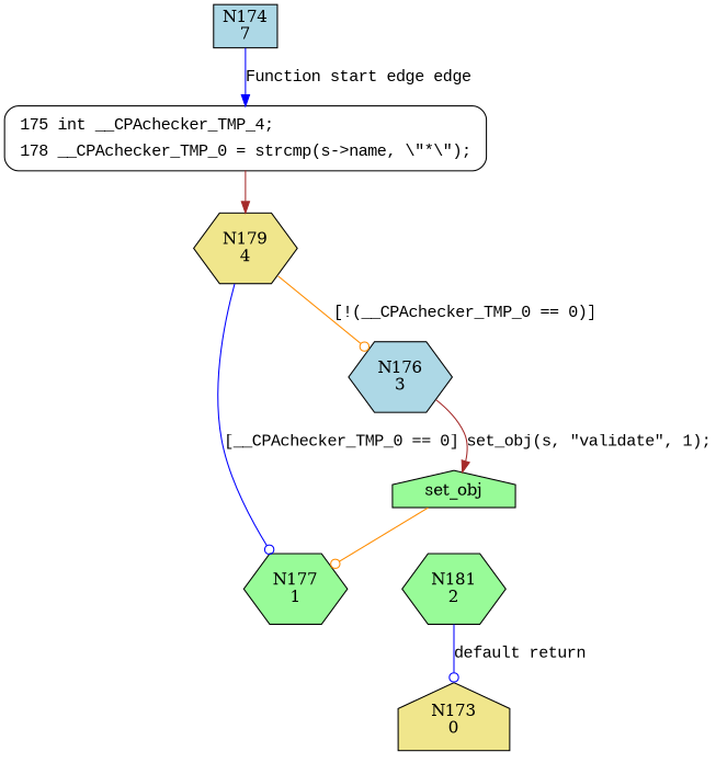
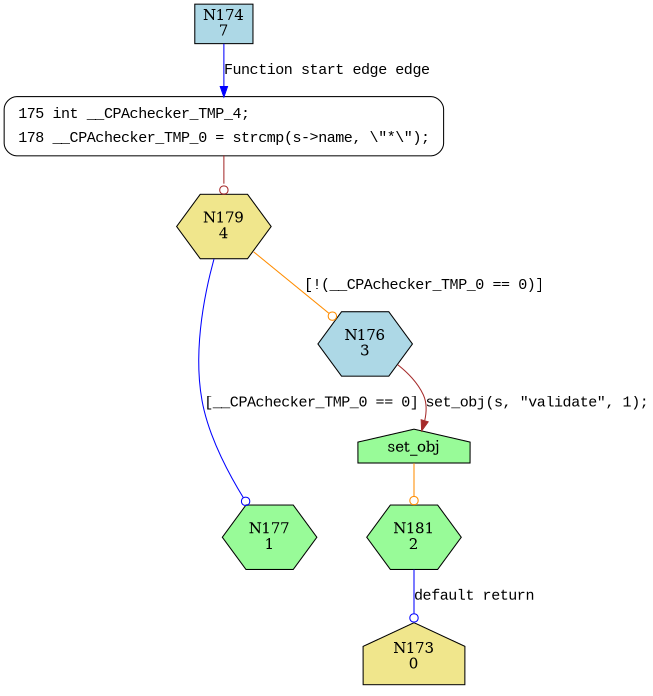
  digraph {
    node [fillcolor=palegreen shape=hexagon style=filled]
    edge [arrowhead=odot color=blue fontname="Courier New"]
    n1 [fillcolor=lightblue label="N174\n7" shape=box]
    n2 [fillcolor=white fontname="Courier New" label=<<table border="0" cellborder="0" cellpadding="3" bgcolor="white"><tr><td align="right">175</td><td align="left">int __CPAchecker_TMP_4;</td></tr><tr><td align="right">178</td><td align="left">__CPAchecker_TMP_0 = strcmp(s-&gt;name, \"*\");</td></tr></table>> penwidth=1 shape=Mrecord style="filled,bold"]
    n3 [fillcolor=khaki label="N179\n4"]
    n4 [label="N177\n1"]
    n5 [fillcolor=lightblue label="N176\n3"]
    n6 [label=set_obj shape=house]
    n7 [fillcolor=khaki label="N173\n0" shape=house]
    n8 [label="N181\n2"]
    n1 -> n2 [arrowhead=normal label="Function start edge edge"]
-   n2 -> n3 [arrowhead=normal color=brown fontname=""]
+   n2 -> n3 [color=brown fontname=""]
    n3 -> n4 [label="[__CPAchecker_TMP_0 == 0]"]
    n3 -> n5 [color=darkorange label="[!(__CPAchecker_TMP_0 == 0)]"]
    n5 -> n6 [arrowhead=normal color=brown label="set_obj(s, \"validate\", 1);"]
-   n6 -> n4 [color=darkorange]
+   n6 -> n8 [color=darkorange]
    n8 -> n7 [label="default return"]
  }
